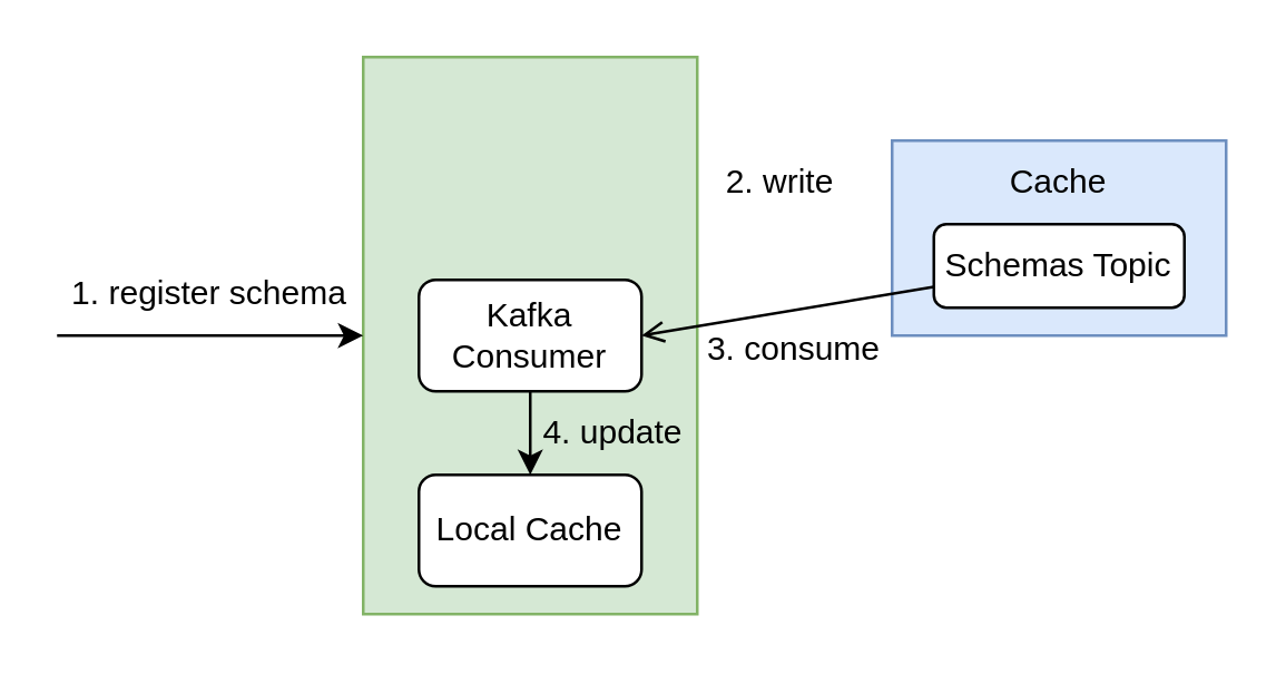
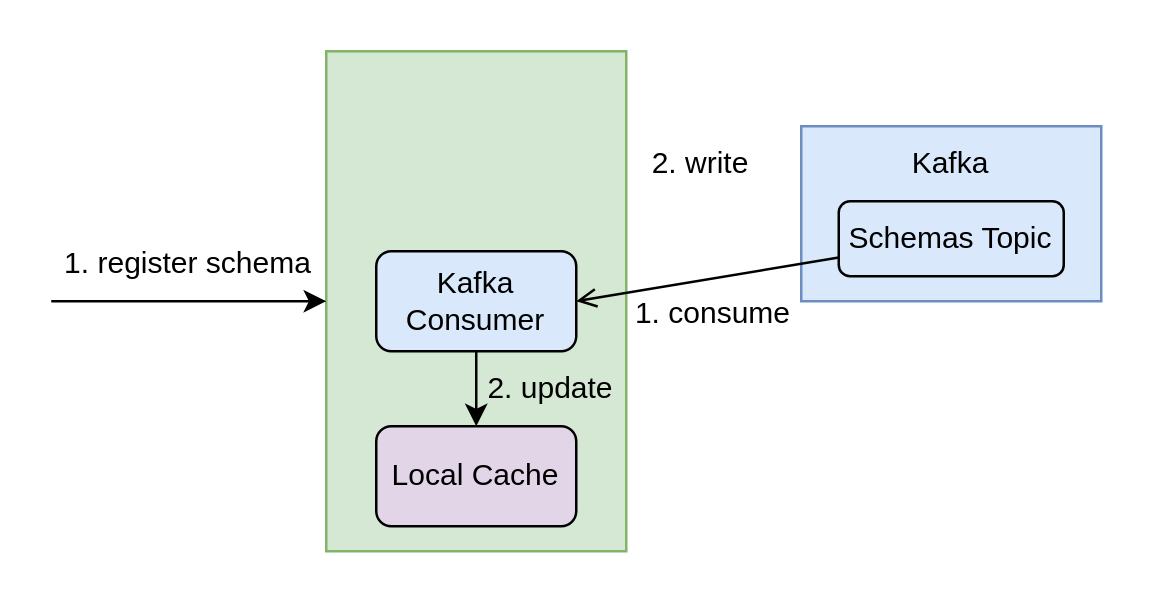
  <mxCell id="0" />
  <mxCell id="1" parent="0" />
  <mxCell id="2" value="" style="rounded=0;whiteSpace=wrap;html=1;fillColor=#d5e8d4;strokeColor=#82b366;" vertex="1" parent="1"><mxGeometry x="130" y="20" width="120" height="200" as="geometry" /></mxCell>
- <mxCell id="3" value="Local Cache" style="rounded=1;whiteSpace=wrap;html=1;" vertex="1" parent="1"><mxGeometry x="150" y="170" width="80" height="40" as="geometry" /></mxCell>
- <mxCell id="4" value="Kafka Consumer" style="rounded=1;whiteSpace=wrap;html=1;" vertex="1" parent="1"><mxGeometry x="150" y="100" width="80" height="40" as="geometry" /></mxCell>
+ <mxCell id="3" value="Local Cache" style="rounded=1;whiteSpace=wrap;html=1;fillColor=#e1d5e7;" vertex="1" parent="1"><mxGeometry x="150" y="170" width="80" height="40" as="geometry" /></mxCell>
+ <mxCell id="4" value="Kafka Consumer" style="rounded=1;whiteSpace=wrap;html=1;fillColor=#dae8fc;" vertex="1" parent="1"><mxGeometry x="150" y="100" width="80" height="40" as="geometry" /></mxCell>
  <mxCell id="5" value="" style="rounded=0;whiteSpace=wrap;html=1;fillColor=#dae8fc;strokeColor=#6c8ebf;" vertex="1" parent="1"><mxGeometry x="320" y="50" width="120" height="70" as="geometry" /></mxCell>
  <mxCell id="6" style="rounded=0;orthogonalLoop=1;jettySize=auto;html=1;exitX=0;exitY=0.75;exitDx=0;exitDy=0;entryX=1;entryY=0.5;entryDx=0;entryDy=0;endArrow=open;" edge="1" parent="1" source="7" target="4"><mxGeometry relative="1" as="geometry" /></mxCell>
- <mxCell id="7" value="Schemas Topic" style="rounded=1;whiteSpace=wrap;html=1;" vertex="1" parent="1"><mxGeometry x="335" y="80" width="90" height="30" as="geometry" /></mxCell>
- <mxCell id="8" value="Cache" style="text;html=1;align=center;verticalAlign=middle;whiteSpace=wrap;rounded=0;" vertex="1" parent="1"><mxGeometry x="350" y="50" width="60" height="30" as="geometry" /></mxCell>
+ <mxCell id="7" value="Schemas Topic" style="rounded=1;whiteSpace=wrap;html=1;fillColor=#dae8fc;" vertex="1" parent="1"><mxGeometry x="335" y="80" width="90" height="30" as="geometry" /></mxCell>
+ <mxCell id="8" value="Kafka" style="text;html=1;align=center;verticalAlign=middle;whiteSpace=wrap;rounded=0;" vertex="1" parent="1"><mxGeometry x="350" y="50" width="60" height="30" as="geometry" /></mxCell>
  <mxCell id="9" value="" style="endArrow=classic;html=1;rounded=0;entryX=0;entryY=0.5;entryDx=0;entryDy=0;exitX=0;exitY=1;exitDx=0;exitDy=0;" edge="1" parent="1" source="10" target="2"><mxGeometry width="50" height="50" relative="1" as="geometry"><mxPoint x="-10" y="120" as="sourcePoint" /><mxPoint x="10" y="70" as="targetPoint" /></mxGeometry></mxCell>
  <mxCell id="10" value="1. register schema" style="text;html=1;align=center;verticalAlign=middle;whiteSpace=wrap;rounded=0;" vertex="1" parent="1"><mxGeometry x="20" y="90" width="110" height="30" as="geometry" /></mxCell>
  <mxCell id="11" value="2. write" style="text;html=1;align=center;verticalAlign=middle;whiteSpace=wrap;rounded=0;" vertex="1" parent="1"><mxGeometry x="250" y="50" width="60" height="30" as="geometry" /></mxCell>
- <mxCell id="12" value="3. consume" style="text;html=1;align=center;verticalAlign=middle;whiteSpace=wrap;rounded=0;" vertex="1" parent="1"><mxGeometry x="250" y="110" width="70" height="30" as="geometry" /></mxCell>
- <mxCell id="13" value="4. update" style="text;html=1;align=center;verticalAlign=middle;whiteSpace=wrap;rounded=0;" vertex="1" parent="1"><mxGeometry x="190" y="140" width="60" height="30" as="geometry" /></mxCell>
+ <mxCell id="12" value="1. consume" style="text;html=1;align=center;verticalAlign=middle;whiteSpace=wrap;rounded=0;" vertex="1" parent="1"><mxGeometry x="250" y="110" width="70" height="30" as="geometry" /></mxCell>
+ <mxCell id="13" value="2. update" style="text;html=1;align=center;verticalAlign=middle;whiteSpace=wrap;rounded=0;" vertex="1" parent="1"><mxGeometry x="190" y="140" width="60" height="30" as="geometry" /></mxCell>
  <mxCell id="14" style="edgeStyle=orthogonalEdgeStyle;rounded=0;orthogonalLoop=1;jettySize=auto;html=1;exitX=0;exitY=0;exitDx=0;exitDy=0;entryX=0;entryY=1;entryDx=0;entryDy=0;" edge="1" parent="1" source="13" target="13"><mxGeometry relative="1" as="geometry" /></mxCell>
